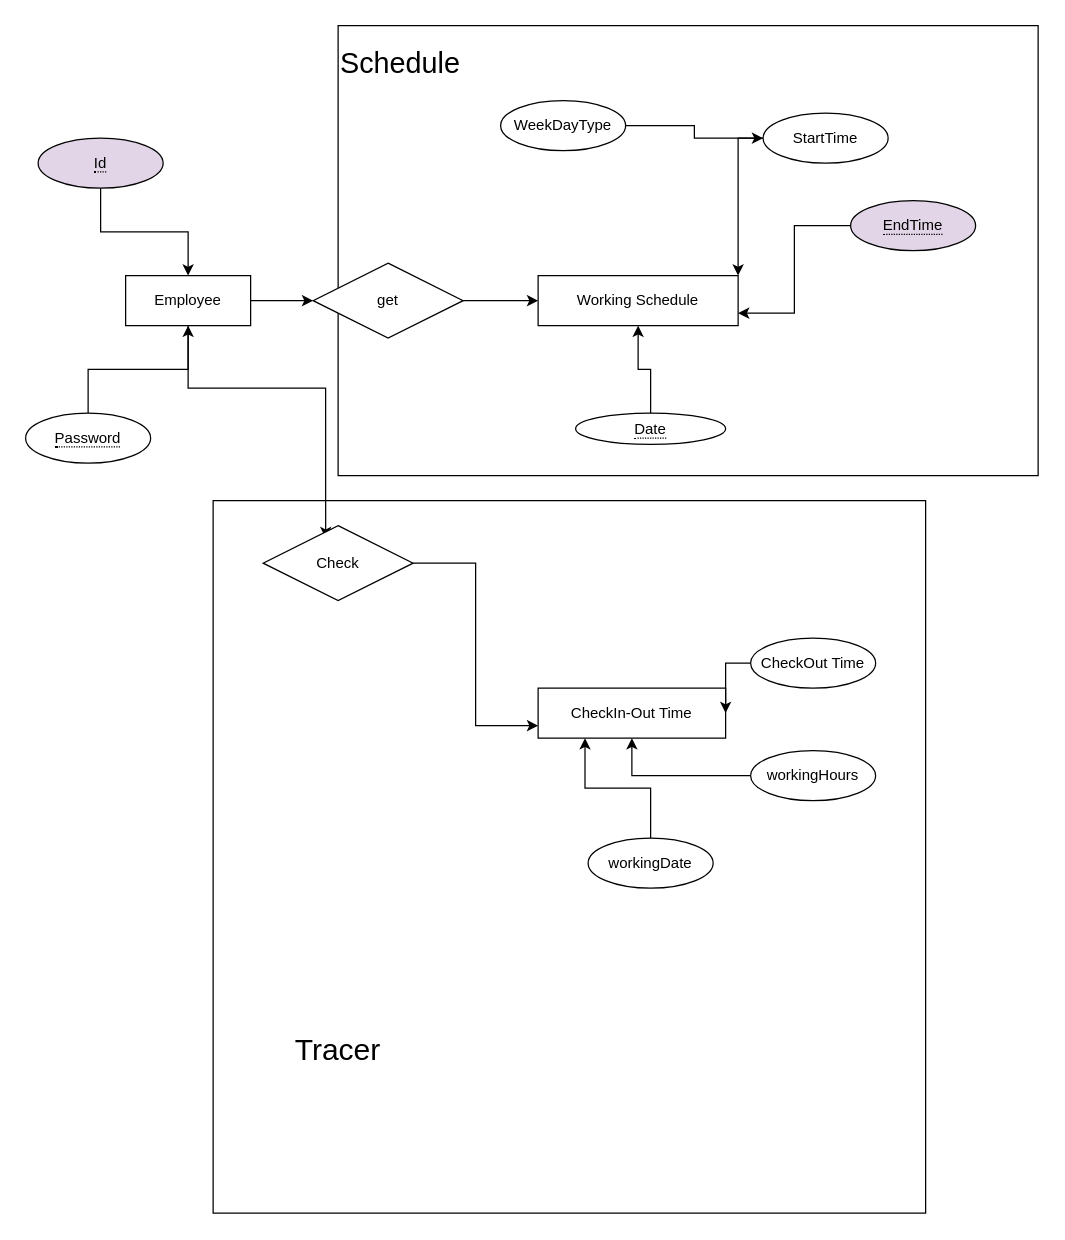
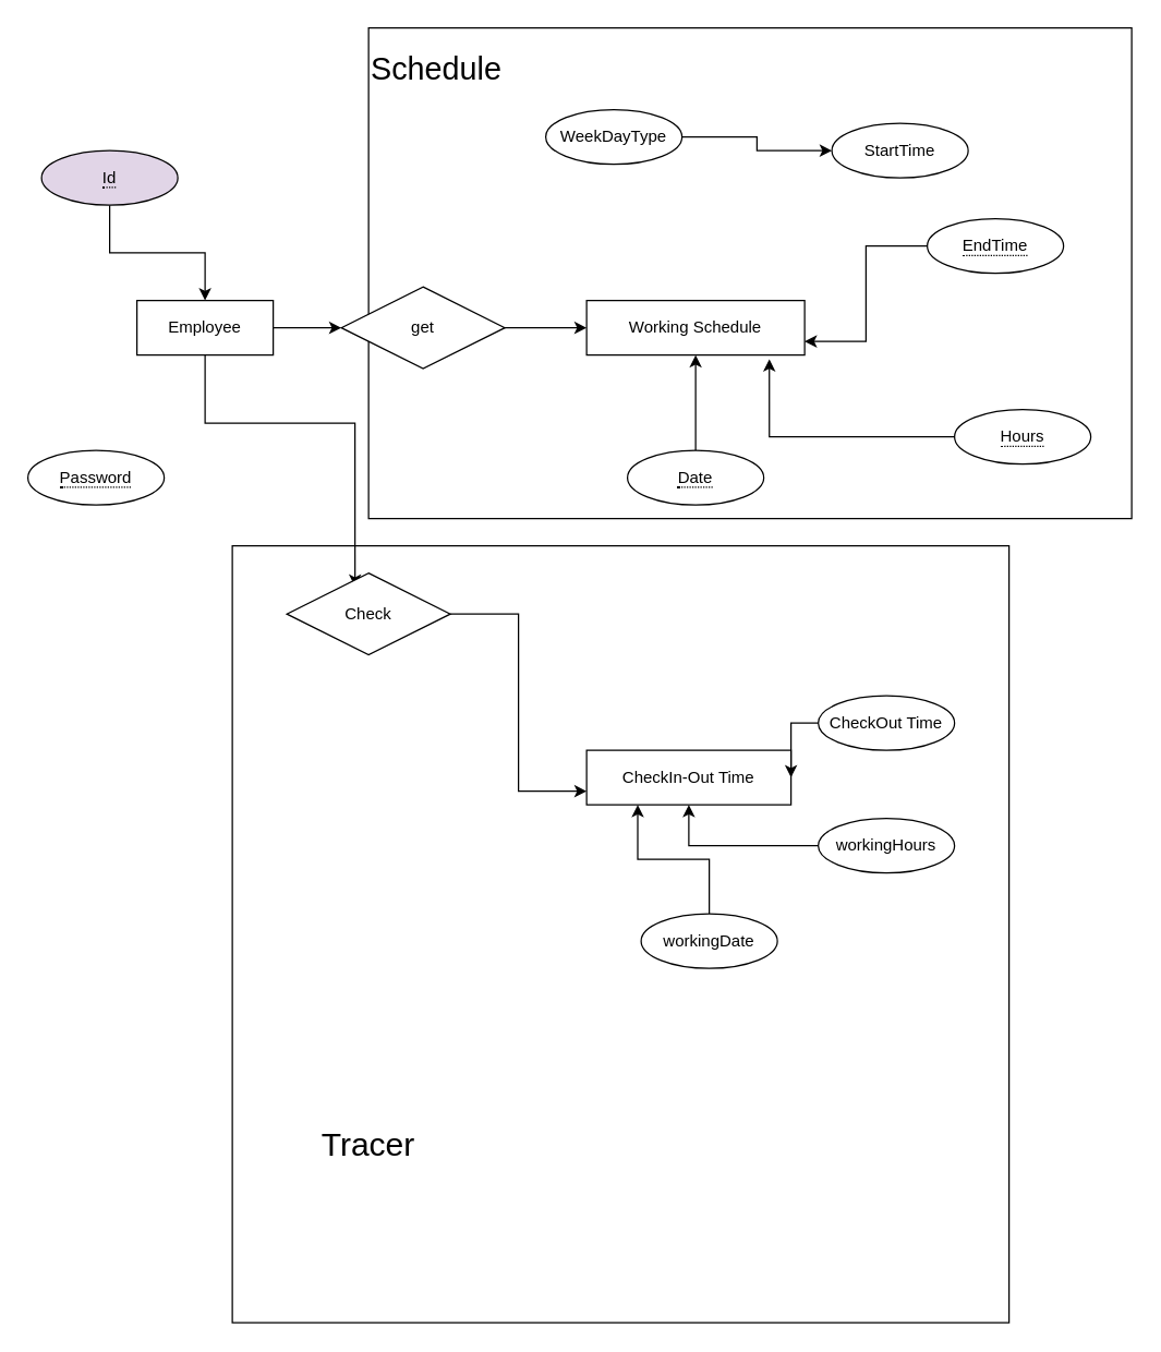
  <mxCell id="0" />
  <mxCell id="1" parent="0" />
  <mxCell id="2" value="" style="rounded=0;whiteSpace=wrap;html=1;" vertex="1" parent="1"><mxGeometry x="270" y="20" width="560" height="360" as="geometry" /></mxCell>
  <mxCell id="3" value="" style="whiteSpace=wrap;html=1;aspect=fixed;" vertex="1" parent="1"><mxGeometry x="170" y="400" width="570" height="570" as="geometry" /></mxCell>
  <mxCell id="4" style="edgeStyle=orthogonalEdgeStyle;rounded=0;orthogonalLoop=1;jettySize=auto;html=1;" edge="1" parent="1" source="6" target="14"><mxGeometry relative="1" as="geometry" /></mxCell>
  <mxCell id="5" style="edgeStyle=orthogonalEdgeStyle;rounded=0;orthogonalLoop=1;jettySize=auto;html=1;entryX=0.417;entryY=0.167;entryDx=0;entryDy=0;entryPerimeter=0;" edge="1" parent="1" source="6" target="32"><mxGeometry relative="1" as="geometry"><Array as="points"><mxPoint x="150" y="310" /><mxPoint x="260" y="310" /></Array></mxGeometry></mxCell>
  <mxCell id="6" value="Employee" style="whiteSpace=wrap;html=1;align=center;" vertex="1" parent="1"><mxGeometry x="100" y="220" width="100" height="40" as="geometry" /></mxCell>
  <mxCell id="7" value="Working Schedule" style="whiteSpace=wrap;html=1;align=center;" vertex="1" parent="1"><mxGeometry x="430" y="220" width="160" height="40" as="geometry" /></mxCell>
  <mxCell id="8" value="CheckIn-Out Time" style="whiteSpace=wrap;html=1;align=center;" vertex="1" parent="1"><mxGeometry x="430" y="550" width="150" height="40" as="geometry" /></mxCell>
  <mxCell id="9" style="edgeStyle=orthogonalEdgeStyle;rounded=0;orthogonalLoop=1;jettySize=auto;html=1;" edge="1" parent="1" source="10" target="6"><mxGeometry relative="1" as="geometry" /></mxCell>
  <mxCell id="10" value="&lt;span style=&quot;border-bottom: 1px dotted&quot;&gt;Id&lt;/span&gt;" style="ellipse;whiteSpace=wrap;html=1;align=center;fillColor=#e1d5e7;" vertex="1" parent="1"><mxGeometry x="30" y="110" width="100" height="40" as="geometry" /></mxCell>
- <mxCell id="11" style="edgeStyle=orthogonalEdgeStyle;rounded=0;orthogonalLoop=1;jettySize=auto;html=1;" edge="1" parent="1" source="12" target="6"><mxGeometry relative="1" as="geometry" /></mxCell>
  <mxCell id="12" value="&lt;span style=&quot;border-bottom: 1px dotted&quot;&gt;Password&lt;/span&gt;" style="ellipse;whiteSpace=wrap;html=1;align=center;" vertex="1" parent="1"><mxGeometry x="20" y="330" width="100" height="40" as="geometry" /></mxCell>
  <mxCell id="13" style="edgeStyle=orthogonalEdgeStyle;rounded=0;orthogonalLoop=1;jettySize=auto;html=1;entryX=0;entryY=0.5;entryDx=0;entryDy=0;" edge="1" parent="1" source="14" target="7"><mxGeometry relative="1" as="geometry" /></mxCell>
  <mxCell id="14" value="get" style="shape=rhombus;perimeter=rhombusPerimeter;whiteSpace=wrap;html=1;align=center;" vertex="1" parent="1"><mxGeometry x="250" y="210" width="120" height="60" as="geometry" /></mxCell>
  <mxCell id="15" style="edgeStyle=orthogonalEdgeStyle;rounded=0;orthogonalLoop=1;jettySize=auto;html=1;" edge="1" parent="1" source="16" target="18"><mxGeometry relative="1" as="geometry" /></mxCell>
  <mxCell id="16" value="WeekDayType" style="ellipse;whiteSpace=wrap;html=1;align=center;" vertex="1" parent="1"><mxGeometry x="400" y="80" width="100" height="40" as="geometry" /></mxCell>
- <mxCell id="17" style="edgeStyle=orthogonalEdgeStyle;rounded=0;orthogonalLoop=1;jettySize=auto;html=1;entryX=1;entryY=0;entryDx=0;entryDy=0;" edge="1" parent="1" source="18" target="7"><mxGeometry relative="1" as="geometry" /></mxCell>
  <mxCell id="18" value="StartTime" style="ellipse;whiteSpace=wrap;html=1;align=center;" vertex="1" parent="1"><mxGeometry x="610" y="90" width="100" height="40" as="geometry" /></mxCell>
  <mxCell id="19" style="edgeStyle=orthogonalEdgeStyle;rounded=0;orthogonalLoop=1;jettySize=auto;html=1;entryX=1;entryY=0.75;entryDx=0;entryDy=0;" edge="1" parent="1" source="20" target="7"><mxGeometry relative="1" as="geometry" /></mxCell>
- <mxCell id="20" value="&lt;span style=&quot;border-bottom: 1px dotted&quot;&gt;EndTime&lt;/span&gt;" style="ellipse;whiteSpace=wrap;html=1;align=center;fillColor=#e1d5e7;" vertex="1" parent="1"><mxGeometry x="680" y="160" width="100" height="40" as="geometry" /></mxCell>
+ <mxCell id="20" value="&lt;span style=&quot;border-bottom: 1px dotted&quot;&gt;EndTime&lt;/span&gt;" style="ellipse;whiteSpace=wrap;html=1;align=center;" vertex="1" parent="1"><mxGeometry x="680" y="160" width="100" height="40" as="geometry" /></mxCell>
+ <mxCell id="21" style="edgeStyle=orthogonalEdgeStyle;rounded=0;orthogonalLoop=1;jettySize=auto;html=1;entryX=0.838;entryY=1.075;entryDx=0;entryDy=0;entryPerimeter=0;" edge="1" parent="1" source="22" target="7"><mxGeometry relative="1" as="geometry" /></mxCell>
+ <mxCell id="22" value="&lt;span style=&quot;border-bottom: 1px dotted&quot;&gt;Hours&lt;/span&gt;" style="ellipse;whiteSpace=wrap;html=1;align=center;" vertex="1" parent="1"><mxGeometry x="700" y="300" width="100" height="40" as="geometry" /></mxCell>
  <mxCell id="23" style="edgeStyle=orthogonalEdgeStyle;rounded=0;orthogonalLoop=1;jettySize=auto;html=1;" edge="1" parent="1" source="24" target="7"><mxGeometry relative="1" as="geometry" /></mxCell>
- <mxCell id="24" value="&lt;span style=&quot;border-bottom: 1px dotted&quot;&gt;Date&lt;/span&gt;" style="ellipse;whiteSpace=wrap;html=1;align=center;" vertex="1" parent="1"><mxGeometry x="460" y="330" width="120" height="25" as="geometry" /></mxCell>
+ <mxCell id="24" value="&lt;span style=&quot;border-bottom: 1px dotted&quot;&gt;Date&lt;/span&gt;" style="ellipse;whiteSpace=wrap;html=1;align=center;" vertex="1" parent="1"><mxGeometry x="460" y="330" width="100" height="40" as="geometry" /></mxCell>
  <mxCell id="25" style="edgeStyle=orthogonalEdgeStyle;rounded=0;orthogonalLoop=1;jettySize=auto;html=1;entryX=1;entryY=0.5;entryDx=0;entryDy=0;" edge="1" parent="1" source="26" target="8"><mxGeometry relative="1" as="geometry" /></mxCell>
  <mxCell id="26" value="CheckOut Time" style="ellipse;whiteSpace=wrap;html=1;align=center;" vertex="1" parent="1"><mxGeometry x="600" y="510" width="100" height="40" as="geometry" /></mxCell>
  <mxCell id="27" style="edgeStyle=orthogonalEdgeStyle;rounded=0;orthogonalLoop=1;jettySize=auto;html=1;" edge="1" parent="1" source="28" target="8"><mxGeometry relative="1" as="geometry" /></mxCell>
  <mxCell id="28" value="workingHours&lt;span style=&quot;color: rgba(0 , 0 , 0 , 0) ; font-family: monospace ; font-size: 0px&quot;&gt;%3CmxGraphModel%3E%3Croot%3E%3CmxCell%20id%3D%220%22%2F%3E%3CmxCell%20id%3D%221%22%20parent%3D%220%22%2F%3E%3CmxCell%20id%3D%222%22%20value%3D%22CheckIn%20Time%22%20style%3D%22ellipse%3BwhiteSpace%3Dwrap%3Bhtml%3D1%3Balign%3Dcenter%3B%22%20vertex%3D%221%22%20parent%3D%221%22%3E%3CmxGeometry%20x%3D%22560%22%20y%3D%22570%22%20width%3D%22100%22%20height%3D%2240%22%20as%3D%22geometry%22%2F%3E%3C%2FmxCell%3E%3C%2Froot%3E%3C%2FmxGraphModel%3E&lt;/span&gt;" style="ellipse;whiteSpace=wrap;html=1;align=center;" vertex="1" parent="1"><mxGeometry x="600" y="600" width="100" height="40" as="geometry" /></mxCell>
  <mxCell id="29" style="edgeStyle=orthogonalEdgeStyle;rounded=0;orthogonalLoop=1;jettySize=auto;html=1;entryX=0.25;entryY=1;entryDx=0;entryDy=0;" edge="1" parent="1" source="30" target="8"><mxGeometry relative="1" as="geometry" /></mxCell>
  <mxCell id="30" value="workingDate" style="ellipse;whiteSpace=wrap;html=1;align=center;" vertex="1" parent="1"><mxGeometry x="470" y="670" width="100" height="40" as="geometry" /></mxCell>
  <mxCell id="31" style="edgeStyle=orthogonalEdgeStyle;rounded=0;orthogonalLoop=1;jettySize=auto;html=1;entryX=0;entryY=0.75;entryDx=0;entryDy=0;" edge="1" parent="1" source="32" target="8"><mxGeometry relative="1" as="geometry" /></mxCell>
  <mxCell id="32" value="Check" style="shape=rhombus;perimeter=rhombusPerimeter;whiteSpace=wrap;html=1;align=center;" vertex="1" parent="1"><mxGeometry x="210" y="420" width="120" height="60" as="geometry" /></mxCell>
  <mxCell id="33" value="&lt;font style=&quot;font-size: 24px&quot;&gt;Tracer&lt;/font&gt;" style="text;html=1;strokeColor=none;fillColor=none;align=center;verticalAlign=middle;whiteSpace=wrap;rounded=0;" vertex="1" parent="1"><mxGeometry x="250" y="830" width="40" height="20" as="geometry" /></mxCell>
  <mxCell id="34" value="&lt;font style=&quot;font-size: 23px&quot;&gt;Schedule&lt;/font&gt;" style="text;html=1;strokeColor=none;fillColor=none;align=center;verticalAlign=middle;whiteSpace=wrap;rounded=0;" vertex="1" parent="1"><mxGeometry x="300" y="40" width="40" height="20" as="geometry" /></mxCell>
